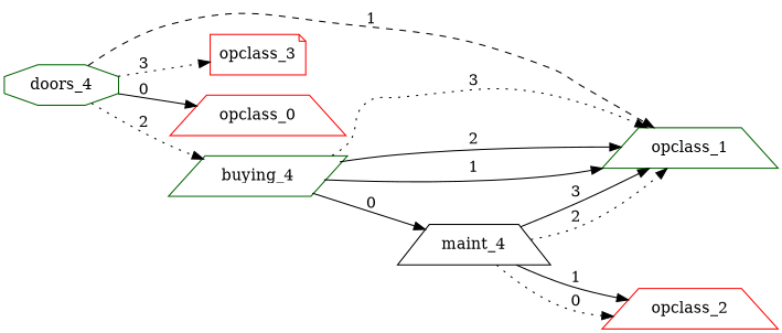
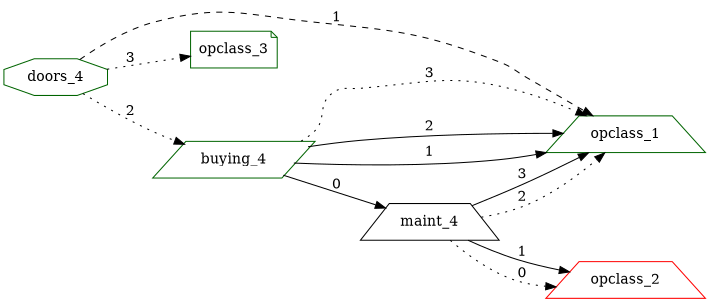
  digraph {
    rankdir=LR
    node [color=darkgreen shape=trapezium]
    edge [style=solid]
    n1 [label=opclass_1]
    n2 [color=red label=opclass_2]
-   n3 [color=red label=opclass_3 shape=note]
-   n4 [color=red label=opclass_0]
+   n3 [label=opclass_3 shape=note]
    n5 [color=black label=maint_4]
    n6 [label=buying_4 shape=parallelogram]
    n7 [label=doors_4 shape=octagon]
    n5 -> n1 [label=3]
    n5 -> n1 [label=2 style=dotted]
    n5 -> n2 [label=1]
    n5 -> n2 [label=0 style=dotted]
    n6 -> n1 [label=3 style=dotted]
    n6 -> n1 [label=2]
    n6 -> n1 [label=1]
    n6 -> n5 [label=0]
    n7 -> n1 [label=1 style=dashed]
    n7 -> n3 [label=3 style=dotted]
-   n7 -> n4 [label=0]
    n7 -> n6 [label=2 style=dotted]
  }
